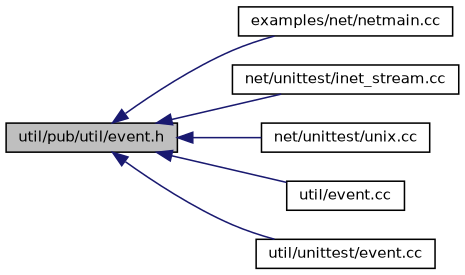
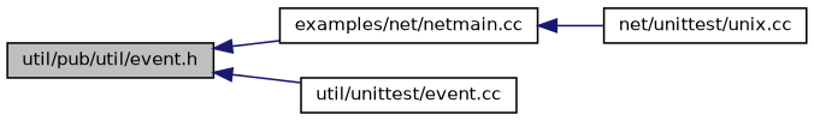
  digraph {
    rankdir=LR
    node [color=black fillcolor=white fontname=Helvetica fontsize=10 shape=record style=filled]
    edge [color=midnightblue dir=back fontname=Helvetica fontsize=10 labelfontname=Helvetica labelfontsize=10 style=solid]
    n1 [fillcolor=grey75 fontcolor=black height=0.2 label="util/pub/util/event.h" width=0.4]
    n2 [height=0.2 label="examples/net/netmain.cc" width=0.4]
-   n3 [height=0.2 label="net/unittest/inet_stream.cc" width=0.4]
    n4 [height=0.2 label="net/unittest/unix.cc" width=0.4]
-   n5 [height=0.2 label="util/event.cc" width=0.4]
    n6 [height=0.2 label="util/unittest/event.cc" width=0.4]
    n1 -> n2
-   n1 -> n3
-   n1 -> n4
-   n1 -> n5
+   n2 -> n4
    n1 -> n6
  }
